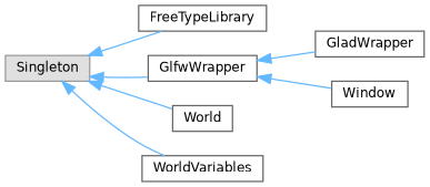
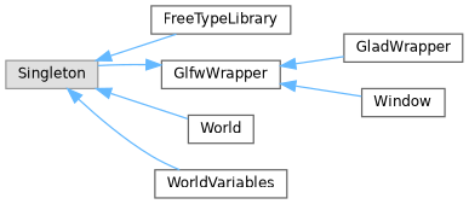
  digraph {
    rankdir=LR
    node [color=grey40 fillcolor=white fontname=Helvetica fontsize=10 shape=box style=filled]
    edge [color=steelblue1 dir=back fontname=Helvetica fontsize=10 labelfontname=Helvetica labelfontsize=10 style=solid]
    n1 [color=grey60 fillcolor="#E0E0E0" height=0.2 label=Singleton width=0.4]
    n2 [height=0.2 label=FreeTypeLibrary width=0.4]
    n3 [height=0.2 label=GlfwWrapper width=0.4]
    n4 [height=0.2 label=World width=0.4]
    n5 [height=0.2 label=WorldVariables width=0.4]
    n6 [height=0.2 label=GladWrapper width=0.4]
    n7 [height=0.2 label=Window width=0.4]
    n1 -> n2
-   n1 -> n3
+   n3 -> n1
    n1 -> n4
    n1 -> n5
    n3 -> n6
    n3 -> n7
  }
